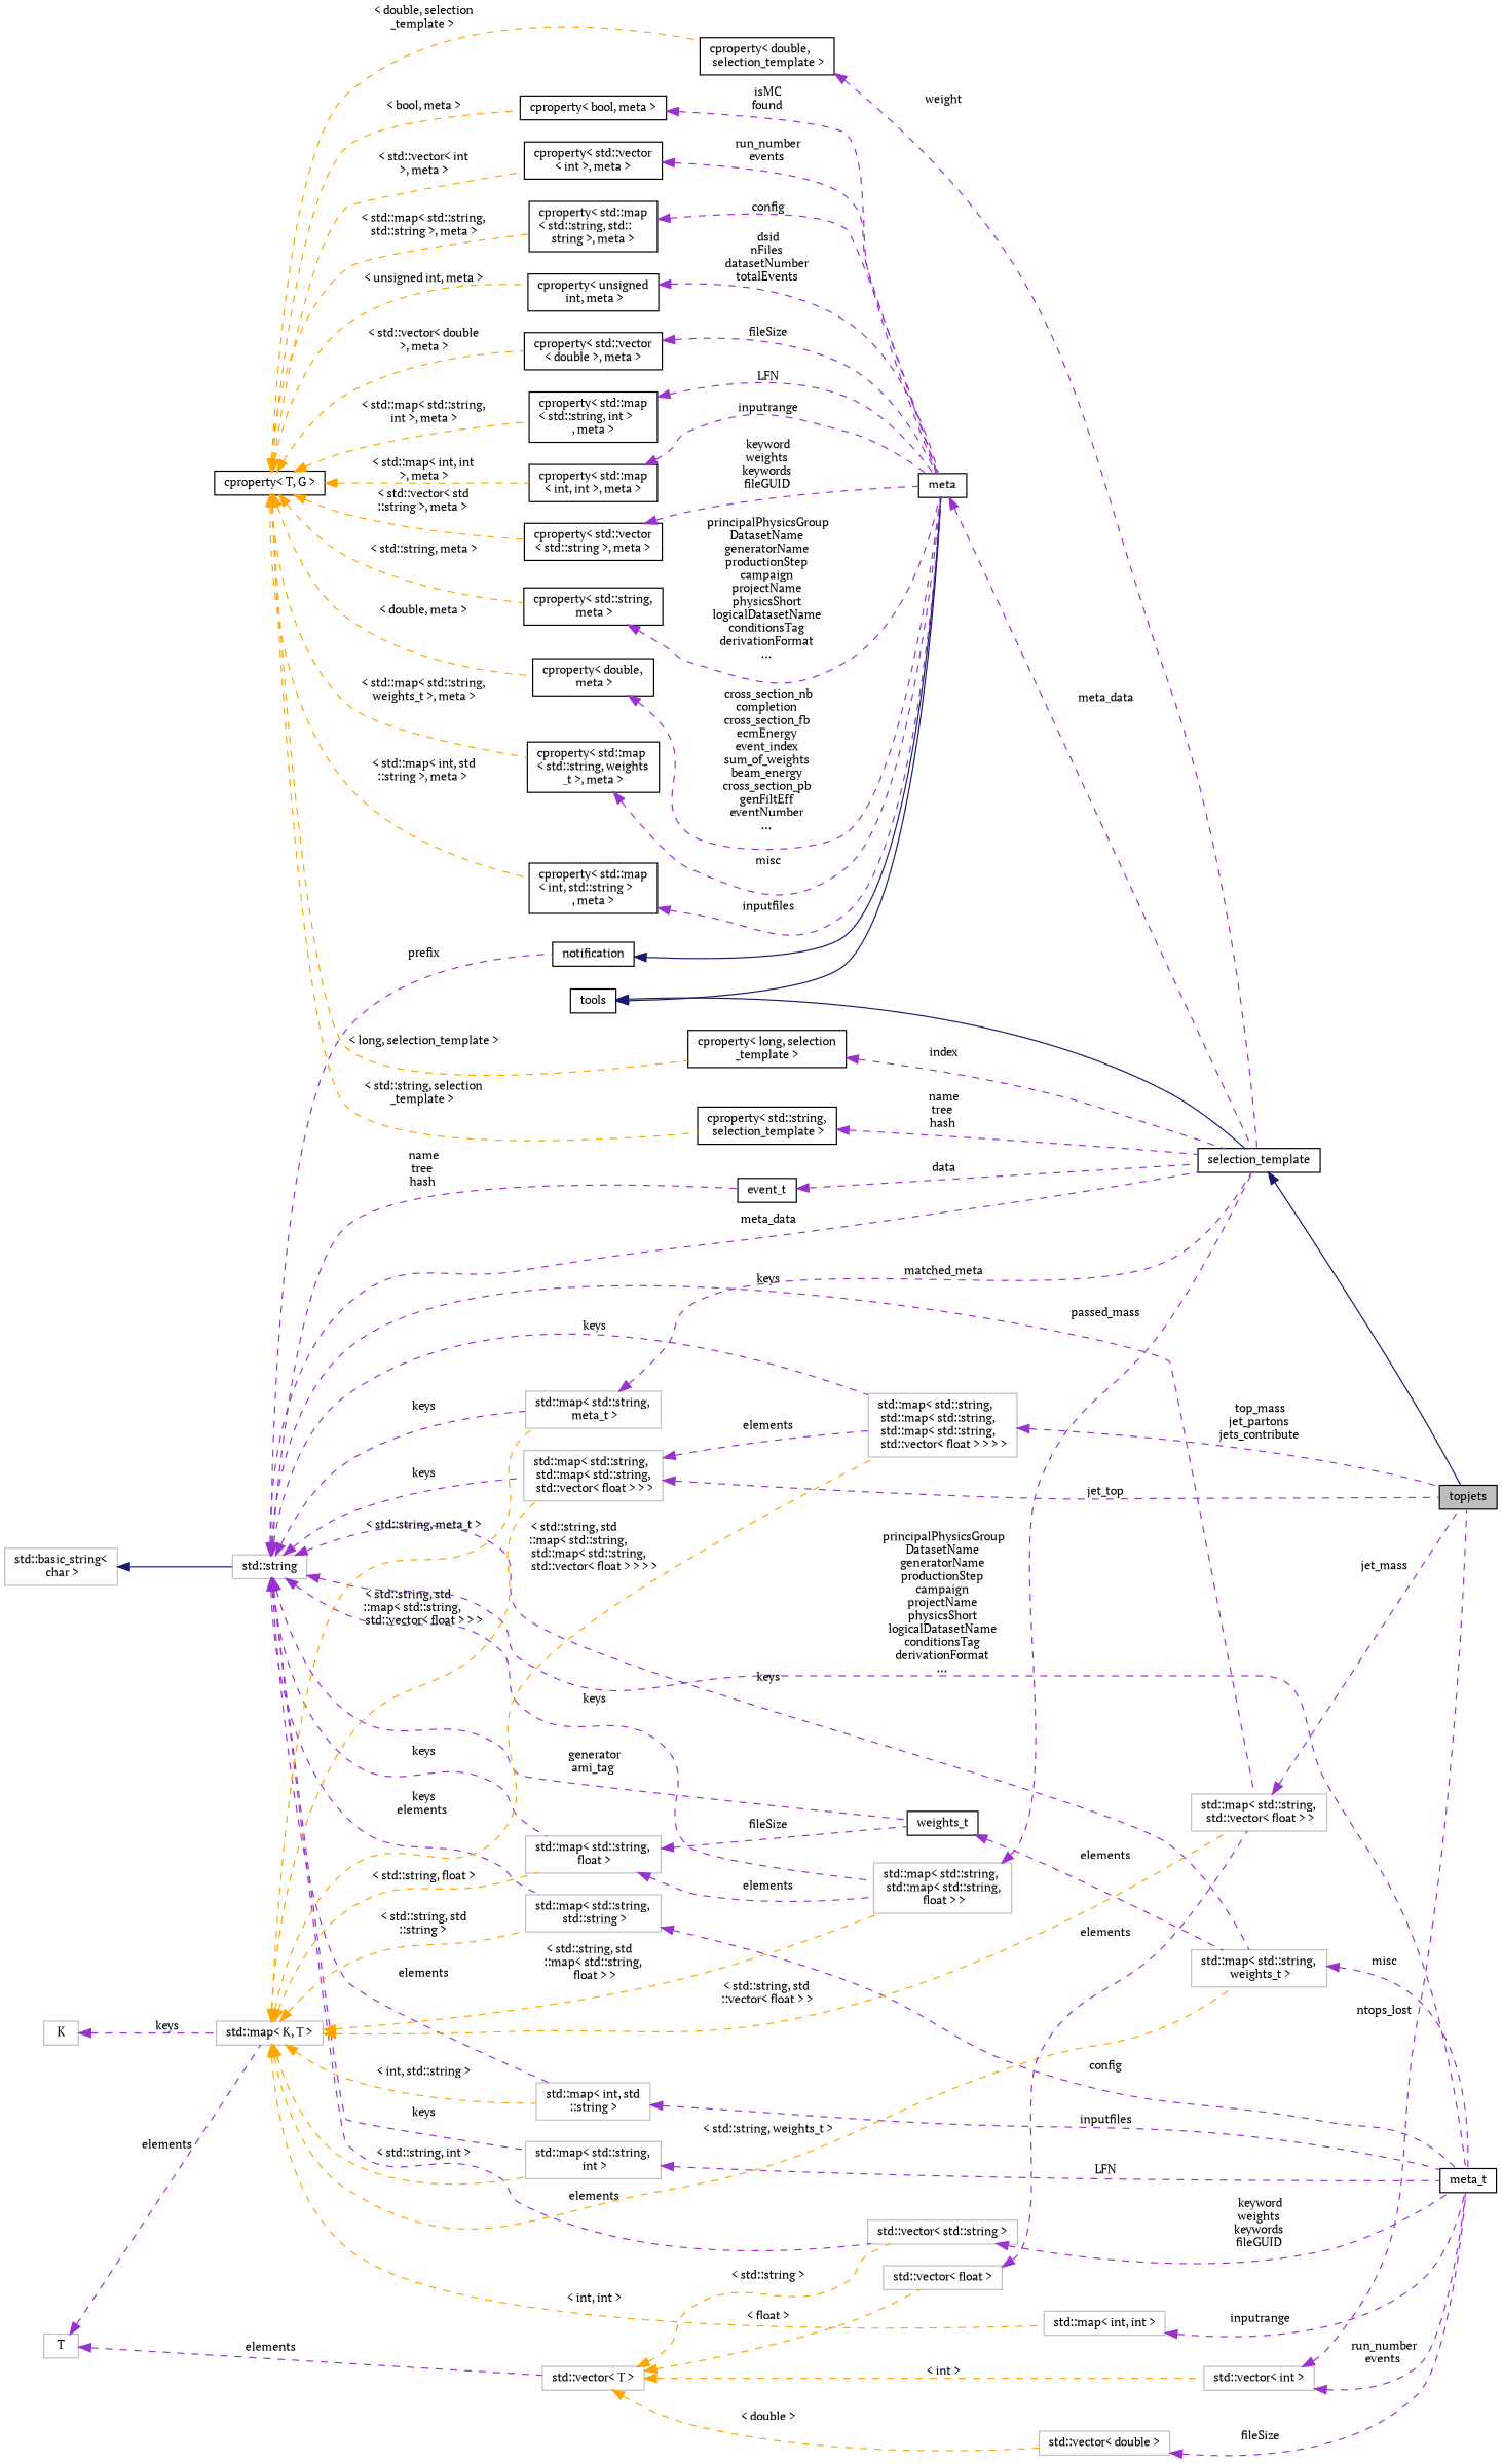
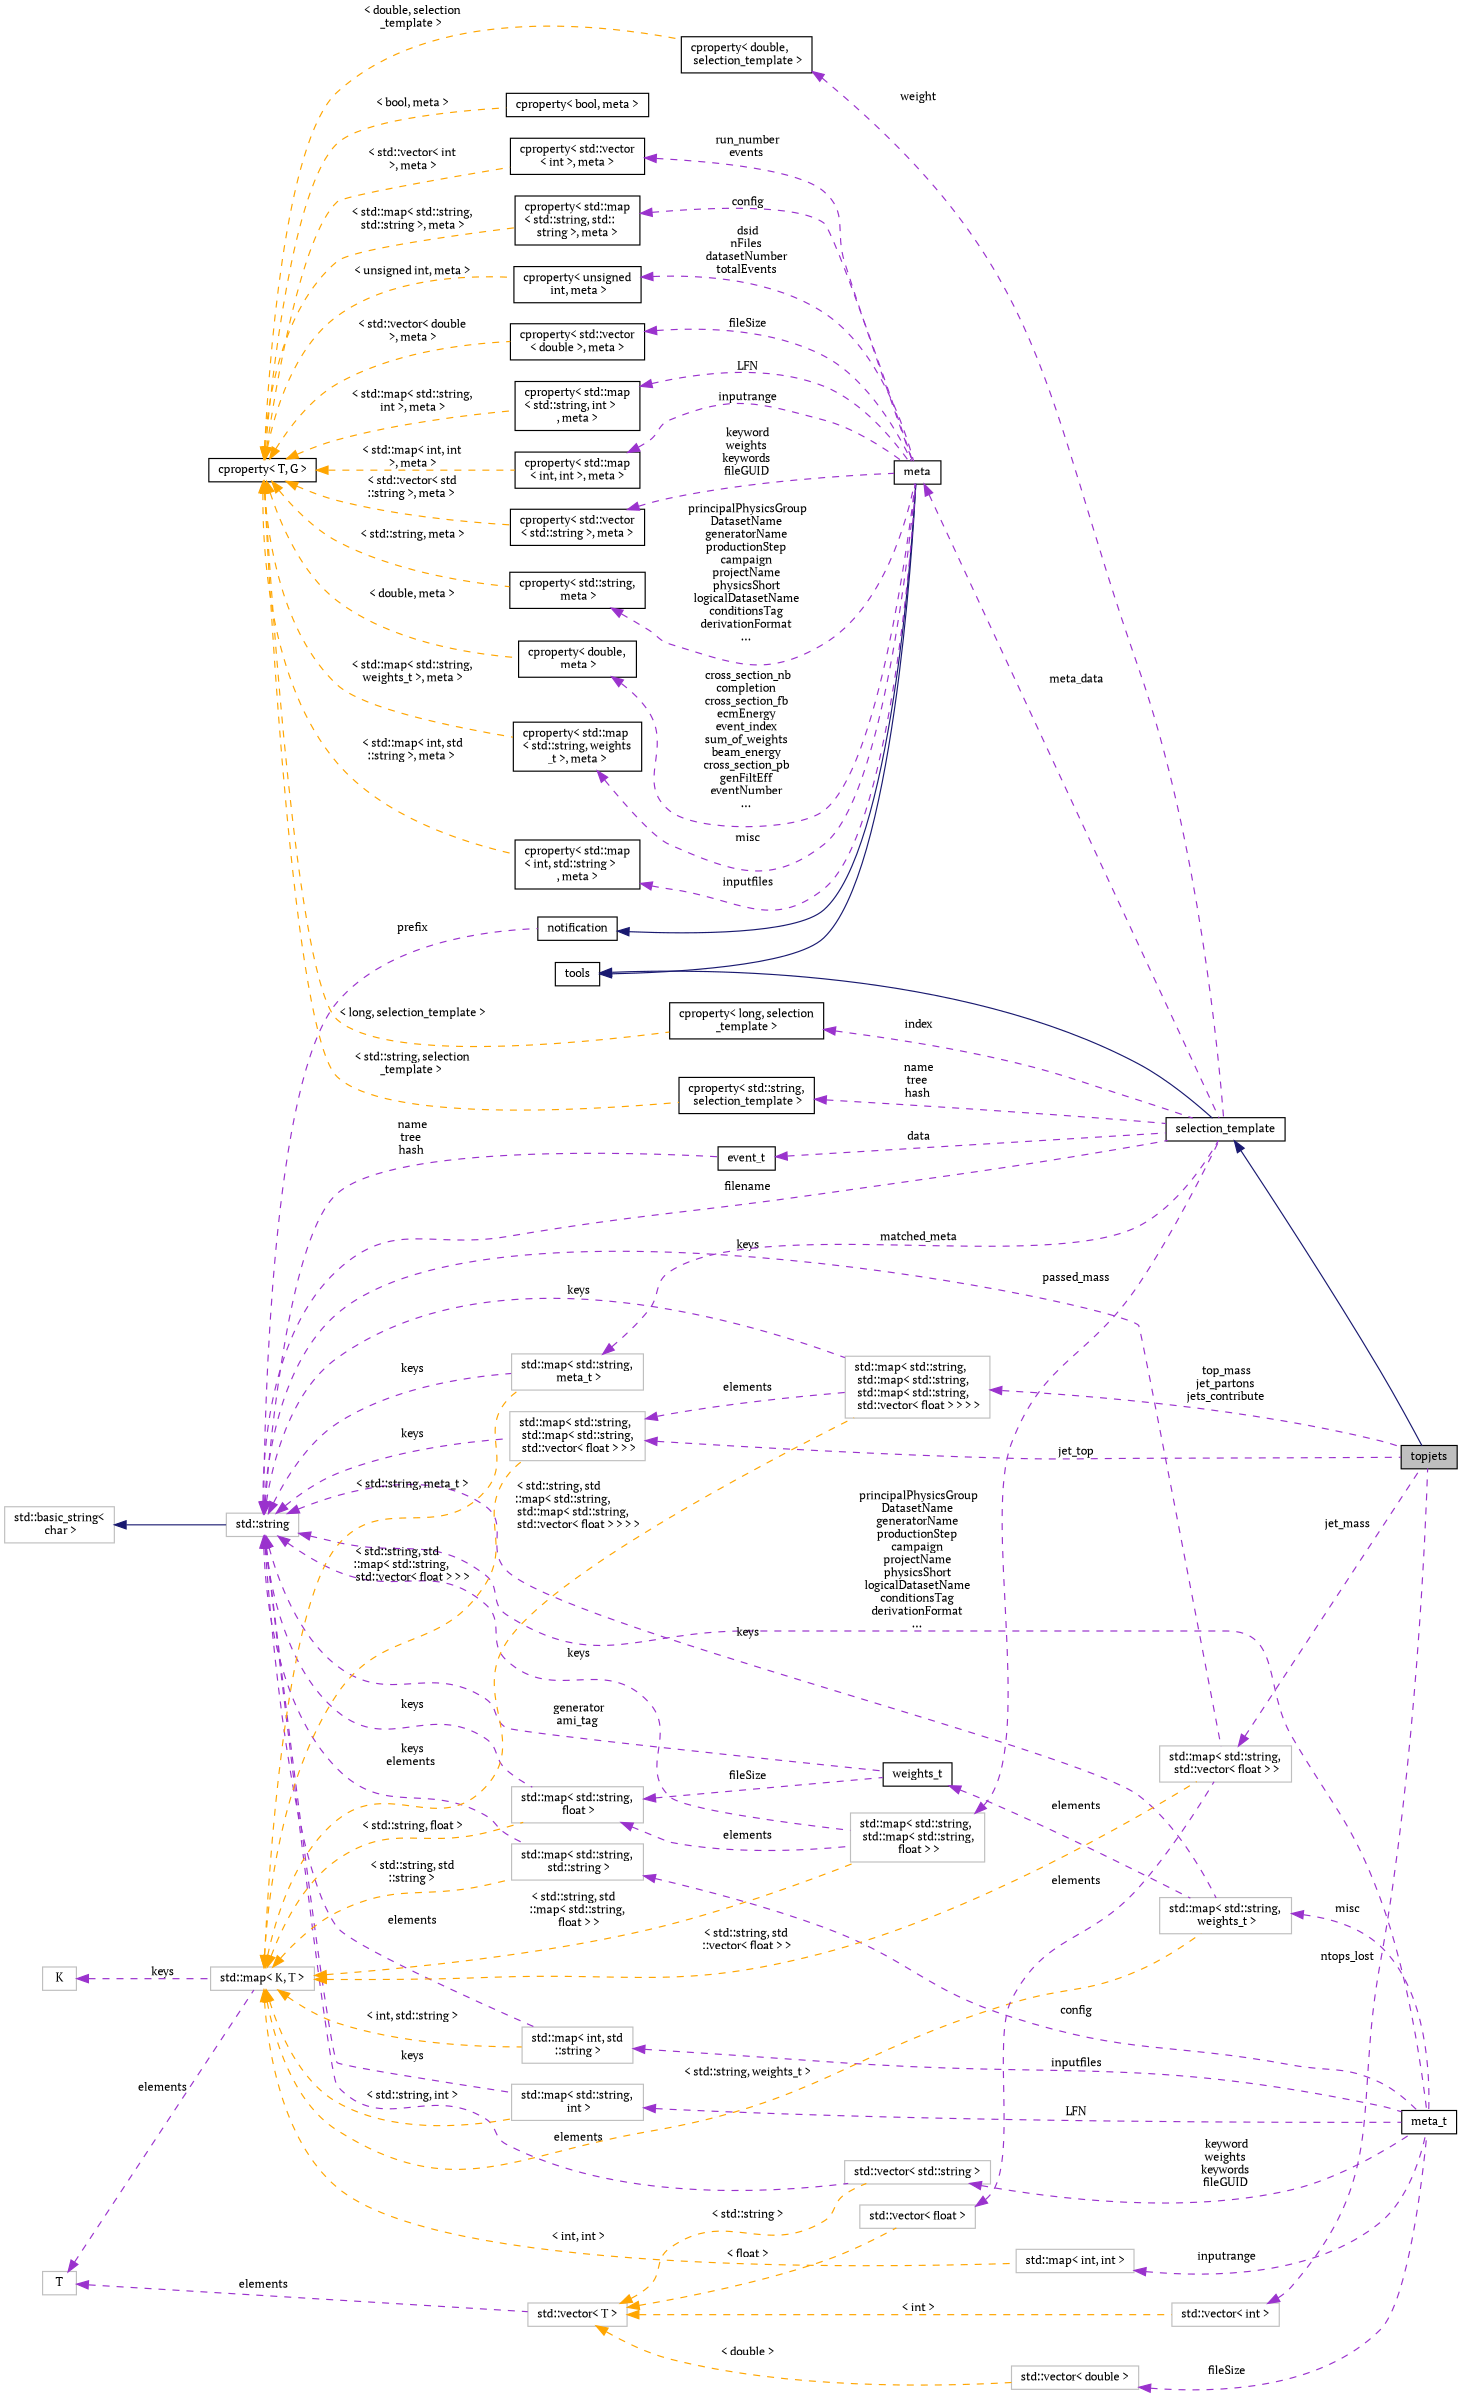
  digraph {
    fontname="PT Serif"
    rankdir=LR
    node [color=black fillcolor=white fontname="PT Serif" fontsize=10 shape=record style=filled]
    edge [color=darkorchid3 dir=back fontname="PT Serif" fontsize=10 labelfontname=Helvetica labelfontsize=10 style=dashed]
    n1 [fillcolor=grey75 fontcolor=black height=0.2 label=topjets width=0.4]
    n2 [height=0.2 label=selection_template width=0.4]
    n3 [height=0.2 label=tools width=0.4]
    n4 [height=0.2 label=meta width=0.4]
    n5 [height=0.2 label=event_t width=0.4]
    n6 [color=grey75 height=0.2 label="std::string" width=0.4]
    n7 [height=0.2 label=notification width=0.4]
    n8 [color=grey75 height=0.2 label="std::map\< std::string,\l meta_t \>" width=0.4]
    n9 [height=0.2 label=meta_t width=0.4]
    n10 [color=grey75 height=0.2 label="std::map\< std::string,\l int \>" width=0.4]
    n11 [color=grey75 height=0.2 label="std::map\< std::string,\l weights_t \>" width=0.4]
    n12 [height=0.2 label=weights_t width=0.4]
    n13 [color=grey75 height=0.2 label="std::map\< std::string,\l float \>" width=0.4]
    n14 [color=grey75 height=0.2 label="std::map\< std::string,\l std::string \>" width=0.4]
    n15 [color=grey75 height=0.2 label="std::map\< int, std\l::string \>" width=0.4]
    n16 [color=grey75 height=0.2 label="std::vector\< std::string \>" width=0.4]
    n17 [color=grey75 height=0.2 label="std::map\< std::string,\l std::map\< std::string,\l float \> \>" width=0.4]
    n18 [color=grey75 height=0.2 label="std::map\< std::string,\l std::vector\< float \> \>" width=0.4]
    n19 [color=grey75 height=0.2 label="std::map\< std::string,\l std::map\< std::string,\l std::vector\< float \> \> \>" width=0.4]
    n20 [color=grey75 height=0.2 label="std::map\< std::string,\l std::map\< std::string,\l std::map\< std::string,\l std::vector\< float \> \> \> \>" width=0.4]
    n21 [color=grey75 height=0.2 label="std::basic_string\<\l char \>" width=0.4]
    n22 [height=0.2 label="cproperty\< std::map\l\< std::string, std::\lstring \>, meta \>" width=0.4]
    n23 [height=0.2 label="cproperty\< T, G \>" width=0.4]
    n24 [height=0.2 label="cproperty\< std::vector\l\< int \>, meta \>" width=0.4]
    n25 [height=0.2 label="cproperty\< unsigned\l int, meta \>" width=0.4]
    n26 [height=0.2 label="cproperty\< std::vector\l\< double \>, meta \>" width=0.4]
    n27 [height=0.2 label="cproperty\< std::map\l\< std::string, int \>\l, meta \>" width=0.4]
    n28 [height=0.2 label="cproperty\< std::map\l\< int, int \>, meta \>" width=0.4]
    n29 [height=0.2 label="cproperty\< std::vector\l\< std::string \>, meta \>" width=0.4]
    n30 [height=0.2 label="cproperty\< std::string,\l meta \>" width=0.4]
    n31 [height=0.2 label="cproperty\< double,\l meta \>" width=0.4]
    n32 [height=0.2 label="cproperty\< std::map\l\< std::string, weights\l_t \>, meta \>" width=0.4]
    n33 [height=0.2 label="cproperty\< std::map\l\< int, std::string \>\l, meta \>" width=0.4]
    n34 [height=0.2 label="cproperty\< bool, meta \>" width=0.4]
    n35 [height=0.2 label="cproperty\< long, selection\l_template \>" width=0.4]
    n36 [height=0.2 label="cproperty\< std::string,\l selection_template \>" width=0.4]
    n37 [height=0.2 label="cproperty\< double,\l selection_template \>" width=0.4]
    n38 [color=grey75 height=0.2 label="std::map\< K, T \>" width=0.4]
    n39 [color=grey75 height=0.2 label="std::map\< int, int \>" width=0.4]
    n40 [color=grey75 height=0.2 label=K width=0.4]
    n41 [color=grey75 height=0.2 label=T width=0.4]
    n42 [color=grey75 height=0.2 label="std::vector\< T \>" width=0.4]
    n43 [color=grey75 height=0.2 label="std::vector\< int \>" width=0.4]
    n44 [color=grey75 height=0.2 label="std::vector\< double \>" width=0.4]
    n45 [color=grey75 height=0.2 label="std::vector\< float \>" width=0.4]
    n2 -> n1 [color=midnightblue style=solid]
    n3 -> n2 [color=midnightblue style=solid]
    n3 -> n4 [color=midnightblue style=solid]
    n4 -> n2 [label=" meta_data"]
    n5 -> n2 [label=" data"]
-   n6 -> n2 [label=" meta_data"]
+   n6 -> n2 [label=" filename"]
    n6 -> n5 [label=" name\ntree\nhash"]
    n6 -> n7 [label=" prefix"]
    n6 -> n8 [label=" keys"]
    n6 -> n9 [label=" principalPhysicsGroup\nDatasetName\ngeneratorName\nproductionStep\ncampaign\nprojectName\nphysicsShort\nlogicalDatasetName\nconditionsTag\nderivationFormat\n..."]
    n6 -> n10 [label=" keys"]
    n6 -> n11 [label=" keys"]
    n6 -> n12 [label=" generator\nami_tag"]
    n6 -> n13 [label=" keys"]
    n6 -> n14 [label=" keys\nelements"]
    n6 -> n15 [label=" elements"]
    n6 -> n16 [label=" elements"]
    n6 -> n17 [label=" keys"]
    n6 -> n18 [label=" keys"]
    n6 -> n19 [label=" keys"]
    n6 -> n20 [label=" keys"]
    n7 -> n4 [color=midnightblue style=solid]
    n8 -> n2 [label=" matched_meta"]
    n10 -> n9 [label=" LFN"]
    n11 -> n9 [label=" misc"]
    n12 -> n11 [label=" elements"]
    n13 -> n12 [label=" fileSize"]
    n13 -> n17 [label=" elements"]
    n14 -> n9 [label=" config"]
    n15 -> n9 [label=" inputfiles"]
    n16 -> n9 [label=" keyword\nweights\nkeywords\nfileGUID"]
    n17 -> n2 [label=" passed_mass"]
    n18 -> n1 [label=" jet_mass"]
    n19 -> n1 [label=" jet_top"]
    n19 -> n20 [label=" elements"]
    n20 -> n1 [label=" top_mass\njet_partons\njets_contribute"]
    n21 -> n6 [color=midnightblue style=solid]
    n22 -> n4 [label=" config"]
    n23 -> n22 [color=orange label=" \< std::map\< std::string,\l std::string \>, meta \>"]
    n23 -> n24 [color=orange label=" \< std::vector\< int\l \>, meta \>"]
    n23 -> n25 [color=orange label=" \< unsigned int, meta \>"]
    n23 -> n26 [color=orange label=" \< std::vector\< double\l \>, meta \>"]
    n23 -> n27 [color=orange label=" \< std::map\< std::string,\l int \>, meta \>"]
    n23 -> n28 [color=orange label=" \< std::map\< int, int\l \>, meta \>"]
    n23 -> n29 [color=orange label=" \< std::vector\< std\l::string \>, meta \>"]
    n23 -> n30 [color=orange label=" \< std::string, meta \>"]
    n23 -> n31 [color=orange label=" \< double, meta \>"]
    n23 -> n32 [color=orange label=" \< std::map\< std::string,\l weights_t \>, meta \>"]
    n23 -> n33 [color=orange label=" \< std::map\< int, std\l::string \>, meta \>"]
    n23 -> n34 [color=orange label=" \< bool, meta \>"]
    n23 -> n35 [color=orange label=" \< long, selection_template \>"]
    n23 -> n36 [color=orange label=" \< std::string, selection\l_template \>"]
    n23 -> n37 [color=orange label=" \< double, selection\l_template \>"]
    n24 -> n4 [label=" run_number\nevents"]
    n25 -> n4 [label=" dsid\nnFiles\ndatasetNumber\ntotalEvents"]
    n26 -> n4 [label=" fileSize"]
    n27 -> n4 [label=" LFN"]
    n28 -> n4 [label=" inputrange"]
    n29 -> n4 [label=" keyword\nweights\nkeywords\nfileGUID"]
    n30 -> n4 [label=" principalPhysicsGroup\nDatasetName\ngeneratorName\nproductionStep\ncampaign\nprojectName\nphysicsShort\nlogicalDatasetName\nconditionsTag\nderivationFormat\n..."]
    n31 -> n4 [label=" cross_section_nb\ncompletion\ncross_section_fb\necmEnergy\nevent_index\nsum_of_weights\nbeam_energy\ncross_section_pb\ngenFiltEff\neventNumber\n..."]
    n32 -> n4 [label=" misc"]
    n33 -> n4 [label=" inputfiles"]
-   n34 -> n4 [label=" isMC\nfound"]
    n35 -> n2 [label=" index"]
    n36 -> n2 [label=" name\ntree\nhash"]
    n37 -> n2 [label=" weight"]
    n38 -> n8 [color=orange label=" \< std::string, meta_t \>"]
    n38 -> n10 [color=orange label=" \< std::string, int \>"]
    n38 -> n11 [color=orange label=" \< std::string, weights_t \>"]
    n38 -> n13 [color=orange label=" \< std::string, float \>"]
    n38 -> n14 [color=orange label=" \< std::string, std\l::string \>"]
    n38 -> n15 [color=orange label=" \< int, std::string \>"]
    n38 -> n17 [color=orange label=" \< std::string, std\l::map\< std::string,\l float \> \>"]
    n38 -> n18 [color=orange label=" \< std::string, std\l::vector\< float \> \>"]
    n38 -> n19 [color=orange label=" \< std::string, std\l::map\< std::string,\l std::vector\< float \> \> \>"]
    n38 -> n20 [color=orange label=" \< std::string, std\l::map\< std::string,\l std::map\< std::string,\l std::vector\< float \> \> \> \>"]
    n38 -> n39 [color=orange label=" \< int, int \>"]
    n39 -> n9 [label=" inputrange"]
    n40 -> n38 [label=" keys"]
    n41 -> n38 [label=" elements"]
    n41 -> n42 [label=" elements"]
    n42 -> n16 [color=orange label=" \< std::string \>"]
    n42 -> n43 [color=orange label=" \< int \>"]
    n42 -> n44 [color=orange label=" \< double \>"]
    n42 -> n45 [color=orange label=" \< float \>"]
    n43 -> n1 [label=" ntops_lost"]
-   n43 -> n9 [label=" run_number\nevents"]
    n44 -> n9 [label=" fileSize"]
    n45 -> n18 [label=" elements"]
  }
